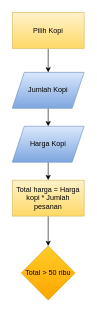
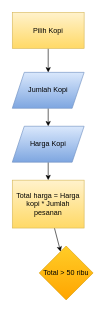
  <mxCell id="0" />
  <mxCell id="1" parent="0" />
  <mxCell id="2" value="" style="edgeStyle=none;html=1;fontColor=#000000;" edge="1" parent="1" source="3" target="5"><mxGeometry relative="1" as="geometry" /></mxCell>
  <mxCell id="3" value="&lt;font color=&quot;#000000&quot;&gt;Pilih Kopi&lt;/font&gt;" style="rounded=0;whiteSpace=wrap;html=1;fillColor=#fff2cc;strokeColor=#d6b656;gradientColor=#ffd966;" vertex="1" parent="1"><mxGeometry x="20" y="20" width="120" height="60" as="geometry" /></mxCell>
  <mxCell id="4" value="" style="edgeStyle=none;html=1;fontColor=#000000;" edge="1" parent="1" source="5" target="7"><mxGeometry relative="1" as="geometry" /></mxCell>
  <mxCell id="5" value="&lt;font color=&quot;#000000&quot;&gt;Jumlah Kopi&lt;/font&gt;" style="shape=parallelogram;perimeter=parallelogramPerimeter;whiteSpace=wrap;html=1;fixedSize=1;fillColor=#dae8fc;gradientColor=#7ea6e0;strokeColor=#6c8ebf;" vertex="1" parent="1"><mxGeometry x="20" y="120" width="120" height="60" as="geometry" /></mxCell>
  <mxCell id="6" value="" style="edgeStyle=none;html=1;fontColor=#000000;" edge="1" parent="1" source="7" target="9"><mxGeometry relative="1" as="geometry" /></mxCell>
  <mxCell id="7" value="&lt;font color=&quot;#000000&quot;&gt;Harga Kopi&lt;/font&gt;" style="shape=parallelogram;perimeter=parallelogramPerimeter;whiteSpace=wrap;html=1;fixedSize=1;fillColor=#dae8fc;gradientColor=#7ea6e0;strokeColor=#6c8ebf;" vertex="1" parent="1"><mxGeometry x="20" y="210" width="120" height="60" as="geometry" /></mxCell>
  <mxCell id="8" value="" style="edgeStyle=none;html=1;fontColor=#000000;" edge="1" parent="1" source="9" target="10"><mxGeometry relative="1" as="geometry" /></mxCell>
- <mxCell id="9" value="&lt;font color=&quot;#000000&quot;&gt;Total harga = Harga kopi * Jumlah pesanan&lt;/font&gt;" style="rounded=0;whiteSpace=wrap;html=1;fillColor=#fff2cc;gradientColor=#ffd966;strokeColor=#d6b656;" vertex="1" parent="1"><mxGeometry x="20" y="300" width="120" height="60" as="geometry" /></mxCell>
- <mxCell id="10" value="&lt;font color=&quot;#000000&quot;&gt;Total &amp;gt; 50 ribu&lt;/font&gt;" style="rhombus;whiteSpace=wrap;html=1;fillColor=#ffcd28;gradientColor=#ffa500;strokeColor=#d79b00;" vertex="1" parent="1"><mxGeometry x="35" y="410" width="90" height="90" as="geometry" /></mxCell>
+ <mxCell id="9" value="&lt;font color=&quot;#000000&quot;&gt;Total harga = Harga kopi * Jumlah pesanan&lt;/font&gt;" style="rounded=0;whiteSpace=wrap;html=1;fillColor=#fff2cc;gradientColor=#ffd966;strokeColor=#d6b656;" vertex="1" parent="1"><mxGeometry x="20" y="300" width="120" height="80" as="geometry" /></mxCell>
+ <mxCell id="10" value="&lt;font color=&quot;#000000&quot;&gt;Total &amp;gt; 50 ribu&lt;/font&gt;" style="rhombus;whiteSpace=wrap;html=1;fillColor=#ffcd28;gradientColor=#ffa500;strokeColor=#d79b00;" vertex="1" parent="1"><mxGeometry x="65" y="410" width="90" height="90" as="geometry" /></mxCell>
